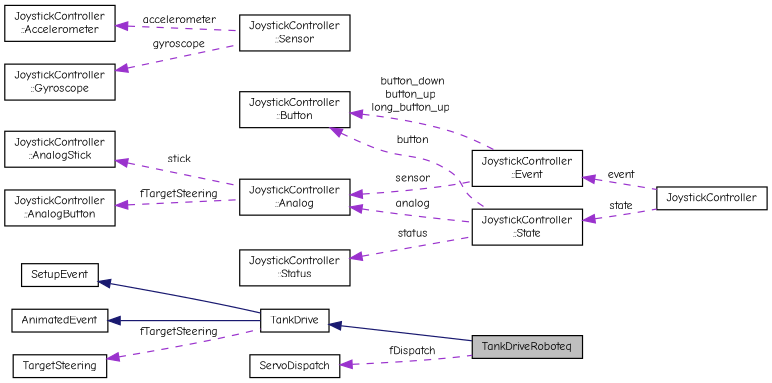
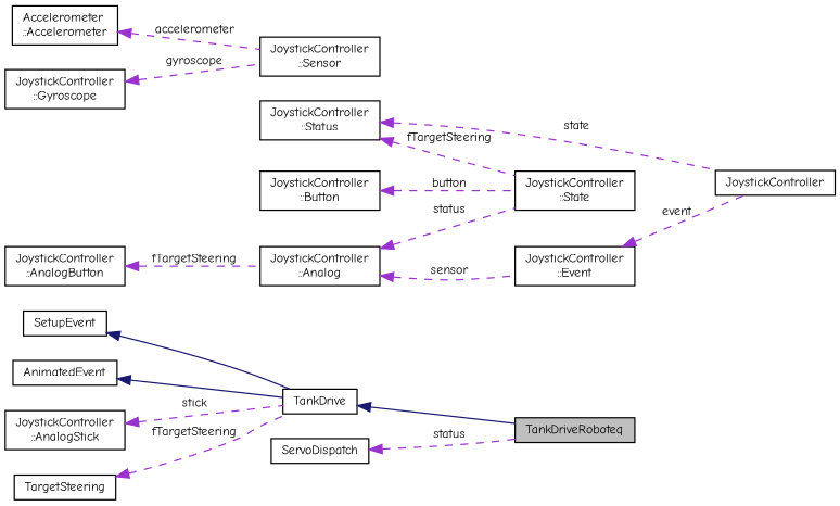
  digraph {
    fontname="Comic Neue"
    rankdir=LR
    node [color=black fillcolor=white fontname="Comic Neue" fontsize=10 shape=record style=filled]
    edge [color=darkorchid3 dir=back fontname="Comic Neue" fontsize=10 labelfontname=Helvetica labelfontsize=10 style=dashed]
    n1 [fillcolor=grey75 fontcolor=black height=0.2 label=TankDriveRoboteq width=0.4]
    n2 [height=0.2 label=TankDrive width=0.4]
    n3 [height=0.2 label=SetupEvent width=0.4]
    n4 [height=0.2 label=AnimatedEvent width=0.4]
    n5 [height=0.2 label=JoystickController width=0.4]
    n6 [height=0.2 label="JoystickController\l::State" width=0.4]
    n7 [height=0.2 label="JoystickController\l::Analog" width=0.4]
    n8 [height=0.2 label="JoystickController\l::Event" width=0.4]
    n9 [height=0.2 label="JoystickController\l::AnalogStick" width=0.4]
    n10 [height=0.2 label="JoystickController\l::AnalogButton" width=0.4]
    n11 [height=0.2 label="JoystickController\l::Button" width=0.4]
    n12 [height=0.2 label="JoystickController\l::Status" width=0.4]
    n13 [height=0.2 label="JoystickController\l::Sensor" width=0.4]
-   n14 [height=0.2 label="JoystickController\l::Accelerometer" width=0.4]
+   n14 [height=0.2 label="Accelerometer\l::Accelerometer" width=0.4]
    n15 [height=0.2 label="JoystickController\l::Gyroscope" width=0.4]
    n16 [height=0.2 label=TargetSteering width=0.4]
    n17 [height=0.2 label=ServoDispatch width=0.4]
    n2 -> n1 [color=midnightblue style=solid]
    n3 -> n2 [color=midnightblue style=solid]
    n4 -> n2 [color=midnightblue style=solid]
-   n6 -> n5 [label=" state"]
-   n7 -> n6 [label=" analog"]
+   n12 -> n5 [label=" state"]
+   n7 -> n6 [label=" status"]
    n7 -> n8 [label=" sensor"]
    n8 -> n5 [label=" event"]
-   n9 -> n7 [label=" stick"]
+   n9 -> n2 [label=" stick"]
    n10 -> n7 [label=" fTargetSteering"]
    n11 -> n6 [label=" button"]
-   n11 -> n8 [label=" button_down\nbutton_up\nlong_button_up"]
-   n12 -> n6 [label=" status"]
+   n12 -> n6 [label=" fTargetSteering"]
    n14 -> n13 [label=" accelerometer"]
    n15 -> n13 [label=" gyroscope"]
    n16 -> n2 [label=" fTargetSteering"]
-   n17 -> n1 [label=" fDispatch"]
+   n17 -> n1 [label=" status"]
  }
